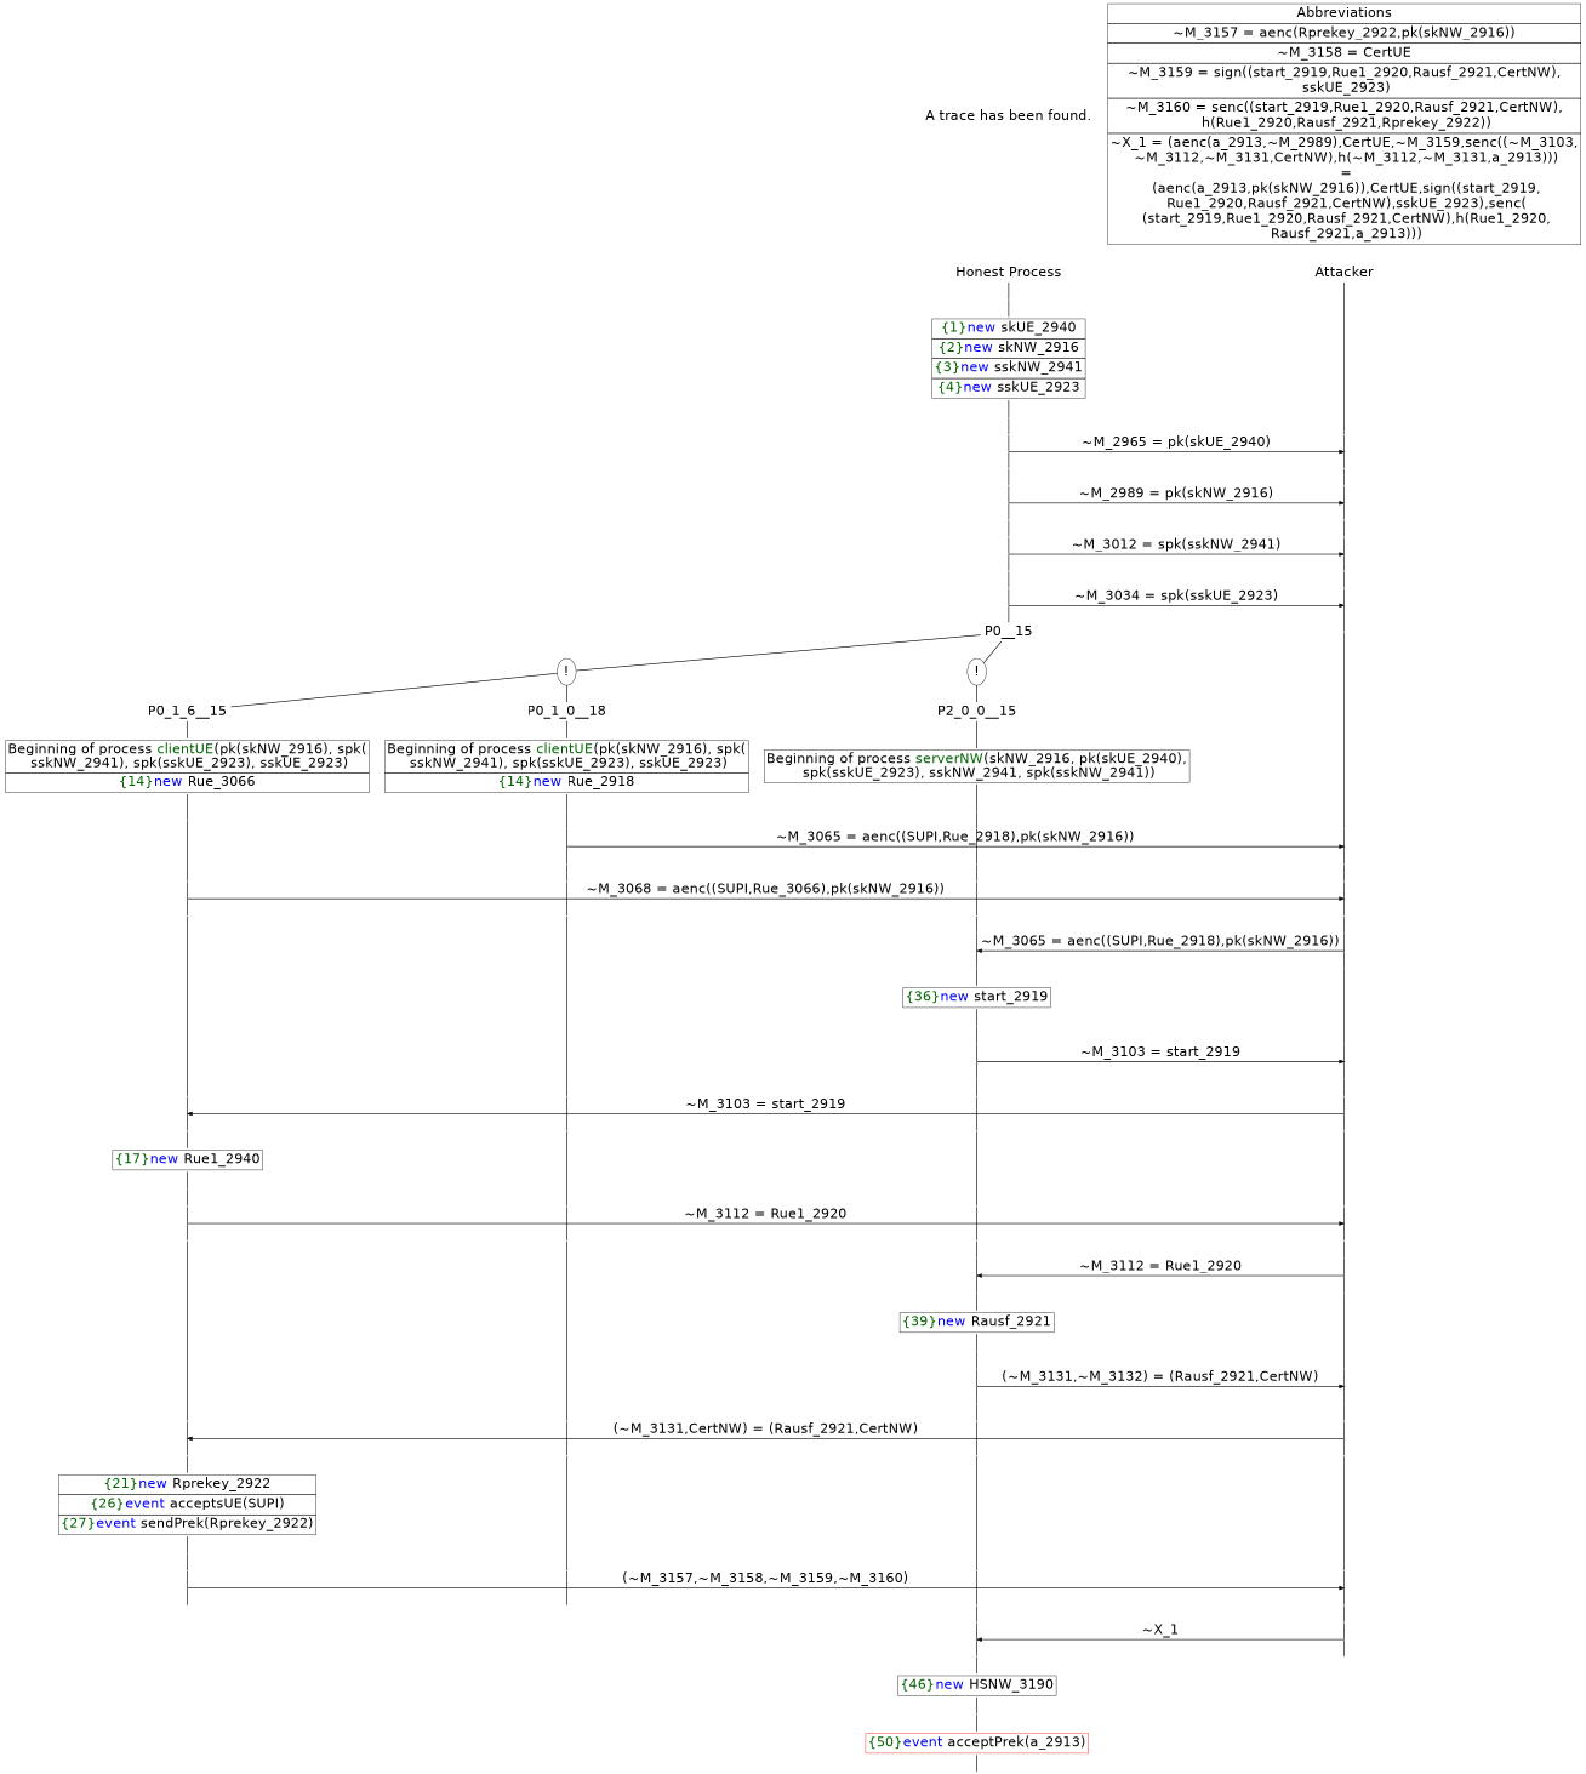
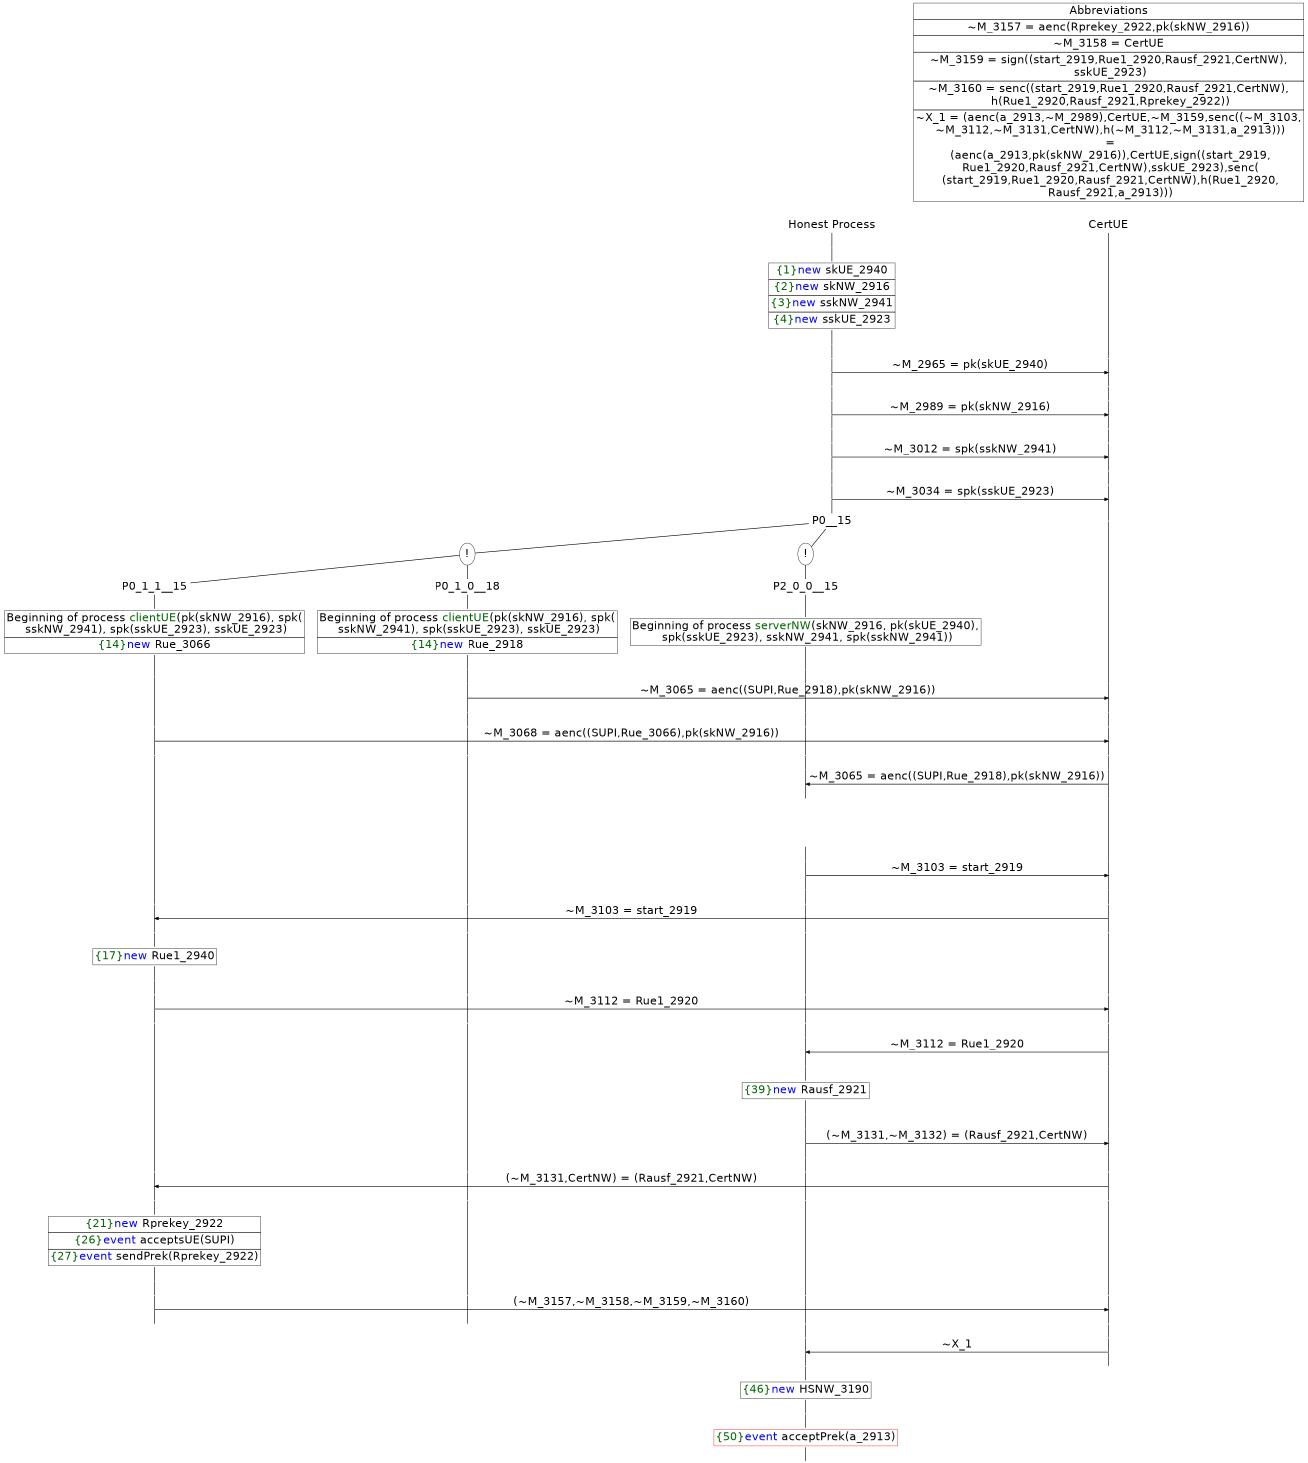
  digraph {
    fontname="DejaVu Sans"
    ordering=out
    node [fontname="DejaVu Sans" fontsize=30 shape=point]
    edge [arrowhead=none fontname="DejaVu Sans" fontsize=30 penwidth=1.6 weight=100]
    n1 [height=0 label="Honest Process" shape=plaintext width=0]
-   n2 [height=0 label=Attacker shape=plaintext width=0]
+   n2 [height=0 label=CertUE shape=plaintext width=0]
    P0__4 [height=0 width=0]
    P__1 [height=0 width=0]
    P0__5 [height=0 width=0]
    P__2 [height=0 width=0]
    P0__6 [height=0 width=0]
    P__3 [height=0 width=0]
    P0__7 [height=0 width=0]
    P__4 [height=0 width=0]
    P0__8 [height=0 width=0]
    P__5 [height=0 width=0]
    P0__9 [height=0 width=0]
    P__6 [height=0 width=0]
    P0__10 [height=0 width=0]
    P__7 [height=0 width=0]
    P0__11 [height=0 width=0]
    P__8 [height=0 width=0]
    P0__12 [height=0 width=0]
    P__9 [height=0 width=0]
    P0__13 [height=0 width=0]
    P__10 [height=0 width=0]
    P0__14 [height=0 width=0]
    P__11 [height=0 width=0]
    P0__15 [fixedsize=false height=0 shape=none width=0]
    P__12 [height=0 width=0]
    n27 [height=0 label="!" shape=ellipse width=0]
    n28 [height=0 label="!" shape=ellipse width=0]
-   P0_1_1__15 [fixedsize=false height=0 shape=none width=0 label=P0_1_6__15]
+   P0_1_1__15 [fixedsize=false height=0 shape=none width=0]
    n30 [fixedsize=false height=0 label=P0_1_0__18 shape=none width=0]
    P0_1_0__18 [height=0 width=0]
    P0_0_0__18 [height=0 width=0]
    P__13 [height=0 width=0]
    P0_1_0__19 [height=0 width=0]
    P__14 [height=0 width=0]
    P0_1_0__20 [height=0 width=0]
    P0_0_0__19 [height=0 width=0]
    P__15 [height=0 width=0]
    P0_1_1__18 [height=0 width=0]
    P0_1_0__21 [height=0 width=0]
    P0_0_0__20 [height=0 width=0]
    P__16 [height=0 width=0]
    P0_1_1__19 [height=0 width=0]
    P__17 [height=0 width=0]
    P0_1_1__21 [height=0 width=0]
    P0_1_0__23 [height=0 width=0]
    P0_0_0__30 [height=0 width=0]
    P__25 [height=0 width=0]
    P0_1_1__20 [height=0 width=0]
    P0_1_0__22 [height=0 width=0]
    P0_0_0__21 [height=0 width=0]
    P__18 [height=0 width=0]
    P0_0_0__22 [height=0 width=0]
    P__19 [height=0 width=0]
    P0_0_0__23 [height=0 width=0]
    P__20 [height=0 width=0]
    P0_0_0__24 [height=0 width=0]
    P__21 [height=0 width=0]
    P0_0_0__27 [height=0 width=0]
    P__22 [height=0 width=0]
    P0_0_0__28 [height=0 width=0]
    P__23 [height=0 width=0]
    P0_0_0__29 [height=0 width=0]
    P__24 [height=0 width=0]
    P0_1_1__22 [height=0 width=0]
    P__26 [height=0 width=0]
    P0_1_1__23 [height=0 width=0]
    P0_1_0__24 [height=0 width=0]
    P0_0_0__31 [height=0 width=0]
    P__27 [height=0 width=0]
    P0_1_1__26 [height=0 width=0]
    P0_1_0__25 [height=0 width=0]
    P0_0_0__32 [height=0 width=0]
    P__28 [height=0 width=0]
    P0_1_1__27 [height=0 width=0]
    P__29 [height=0 width=0]
    P0_1_1__28 [height=0 width=0]
    P0_1_0__26 [height=0 width=0]
    P0_0_0__33 [height=0 width=0]
    P__30 [height=0 width=0]
    P0_0_0__34 [height=0 width=0]
    P__31 [height=0 width=0]
    P0_0_0__35 [height=0 width=0]
    P__32 [height=0 width=0]
    P0_0_0__36 [height=0 width=0]
    P__33 [height=0 width=0]
    P0_0_0__39 [height=0 width=0]
    P__34 [height=0 width=0]
    P0_0_0__47 [height=0 width=0]
    P__44 [height=0 width=0]
    P0_0_0__40 [height=0 width=0]
    P__35 [height=0 width=0]
    P0_0_0__41 [height=0 width=0]
    P__36 [height=0 width=0]
    P0_1_1__29 [height=0 width=0]
    P0_1_0__27 [height=0 width=0]
    P0_0_0__42 [height=0 width=0]
    P__37 [height=0 width=0]
    P0_1_1__30 [height=0 width=0]
    P__38 [height=0 width=0]
    P0_1_1__31 [height=0 width=0]
    P0_1_0__28 [height=0 width=0]
    P0_0_0__43 [height=0 width=0]
    P__39 [height=0 width=0]
    P0_1_1__34 [height=0 width=0]
    P0_1_0__29 [height=0 width=0]
    P0_0_0__44 [height=0 width=0]
    P__40 [height=0 width=0]
    P0_1_1__35 [height=0 width=0]
    P__41 [height=0 width=0]
    P0_1_1__36 [height=0 width=0]
    P0_1_0__30 [height=0 width=0]
    P0_0_0__45 [height=0 width=0]
    P__42 [height=0 width=0]
    P0_0_0__46 [height=0 width=0]
    P__43 [height=0 width=0]
    P0_0_0__48 [height=0 width=0]
    P__45 [height=0 width=0]
    P0__1 [height=0 width=0]
    n120 [fixedsize=false height=0 label=P2_0_0__15 shape=none width=0]
    n121 [height=0 label=<<TABLE BORDER="0" CELLBORDER="1" CELLSPACING="0" CELLPADDING="4"> <TR><TD>Beginning of process <FONT COLOR="darkgreen">clientUE</FONT>(pk(skNW_2916), spk(<br/> sskNW_2941), spk(sskUE_2923), sskUE_2923)</TD></TR><TR><TD><FONT COLOR="darkgreen">{14}</FONT><FONT COLOR="blue">new </FONT>Rue_3066</TD></TR></TABLE>> shape=plaintext width=0]
    n122 [height=0 label=<<TABLE BORDER="0" CELLBORDER="1" CELLSPACING="0" CELLPADDING="4"> <TR><TD>Beginning of process <FONT COLOR="darkgreen">clientUE</FONT>(pk(skNW_2916), spk(<br/> sskNW_2941), spk(sskUE_2923), sskUE_2923)</TD></TR><TR><TD><FONT COLOR="darkgreen">{14}</FONT><FONT COLOR="blue">new </FONT>Rue_2918</TD></TR></TABLE>> shape=plaintext width=0]
-   n123 [height=0 label=<<TABLE BORDER="0" CELLBORDER="1" CELLSPACING="0" CELLPADDING="4"> <TR><TD><FONT COLOR="darkgreen">{36}</FONT><FONT COLOR="blue">new </FONT>start_2919</TD></TR></TABLE>> shape=plaintext width=0]
    n124 [height=0 label=<<TABLE BORDER="0" CELLBORDER="1" CELLSPACING="0" CELLPADDING="4"> <TR><TD><FONT COLOR="darkgreen">{17}</FONT><FONT COLOR="blue">new </FONT>Rue1_2940</TD></TR></TABLE>> shape=plaintext width=0]
    n125 [height=0 label=<<TABLE BORDER="0" CELLBORDER="1" CELLSPACING="0" CELLPADDING="4"> <TR><TD><FONT COLOR="darkgreen">{39}</FONT><FONT COLOR="blue">new </FONT>Rausf_2921</TD></TR></TABLE>> shape=plaintext width=0]
    n126 [height=0 label=<<TABLE BORDER="0" CELLBORDER="1" CELLSPACING="0" CELLPADDING="4"> <TR><TD><FONT COLOR="darkgreen">{21}</FONT><FONT COLOR="blue">new </FONT>Rprekey_2922</TD></TR><TR><TD><FONT COLOR="darkgreen">{26}</FONT><FONT COLOR="blue">event</FONT> acceptsUE(SUPI)</TD></TR><TR><TD><FONT COLOR="darkgreen">{27}</FONT><FONT COLOR="blue">event</FONT> sendPrek(Rprekey_2922)</TD></TR></TABLE>> shape=plaintext width=0]
    n127 [height=0 label=<<TABLE BORDER="0" CELLBORDER="1" CELLSPACING="0" CELLPADDING="4"> <TR><TD><FONT COLOR="darkgreen">{46}</FONT><FONT COLOR="blue">new </FONT>HSNW_3190</TD></TR></TABLE>> shape=plaintext width=0]
-   n128 [height=0 label=<A trace has been found.<br/> > shape=plaintext width=0]
    n129 [height=0 label=<<TABLE BORDER="0" CELLBORDER="1" CELLSPACING="0" CELLPADDING="4"> <TR><TD><FONT COLOR="darkgreen">{1}</FONT><FONT COLOR="blue">new </FONT>skUE_2940</TD></TR><TR><TD><FONT COLOR="darkgreen">{2}</FONT><FONT COLOR="blue">new </FONT>skNW_2916</TD></TR><TR><TD><FONT COLOR="darkgreen">{3}</FONT><FONT COLOR="blue">new </FONT>sskNW_2941</TD></TR><TR><TD><FONT COLOR="darkgreen">{4}</FONT><FONT COLOR="blue">new </FONT>sskUE_2923</TD></TR></TABLE>> shape=plaintext width=0]
    P0__3 [height=0 width=0]
    n131 [height=0 label=<<TABLE BORDER="0" CELLBORDER="1" CELLSPACING="0" CELLPADDING="4"> <TR><TD>Beginning of process <FONT COLOR="darkgreen">serverNW</FONT>(skNW_2916, pk(skUE_2940),<br/> spk(sskUE_2923), sskNW_2941, spk(sskNW_2941))</TD></TR></TABLE>> shape=plaintext width=0]
    P0_0_0__17 [height=0 width=0]
    P0_1_1__17 [height=0 width=0]
    P0_1_0__17 [height=0 width=0]
    P0_0_0__26 [height=0 width=0]
    P0_1_1__25 [height=0 width=0]
    P0_0_0__38 [height=0 width=0]
    P0_1_1__33 [height=0 width=0]
    P0_0_0__50 [height=0 width=0]
    n140 [color=red height=0 label=<<TABLE BORDER="0" CELLBORDER="1" CELLSPACING="0" CELLPADDING="4"> <TR><TD><FONT COLOR="darkgreen">{50}</FONT><FONT COLOR="blue">event</FONT> acceptPrek(a_2913)</TD></TR></TABLE>> shape=plaintext width=0]
    P0_0_0__52 [height=0 width=0]
    n142 [height=0 label=<<TABLE BORDER="0" CELLBORDER="1" CELLSPACING="0" CELLPADDING="4"><TR> <TD> Abbreviations </TD></TR><TR><TD>~M_3157 = aenc(Rprekey_2922,pk(skNW_2916))</TD></TR><TR><TD>~M_3158 = CertUE</TD></TR><TR><TD>~M_3159 = sign((start_2919,Rue1_2920,Rausf_2921,CertNW),<br/> sskUE_2923)</TD></TR><TR><TD>~M_3160 = senc((start_2919,Rue1_2920,Rausf_2921,CertNW),<br/> h(Rue1_2920,Rausf_2921,Rprekey_2922))</TD></TR><TR><TD>~X_1 = (aenc(a_2913,~M_2989),CertUE,~M_3159,senc((~M_3103,<br/> ~M_3112,~M_3131,CertNW),h(~M_3112,~M_3131,a_2913)))<br/> =<br/> (aenc(a_2913,pk(skNW_2916)),CertUE,sign((start_2919,<br/> Rue1_2920,Rausf_2921,CertNW),sskUE_2923),senc(<br/> (start_2919,Rue1_2920,Rausf_2921,CertNW),h(Rue1_2920,<br/> Rausf_2921,a_2913)))</TD></TR></TABLE>> shape=plaintext width=0]
    subgraph sub_1 {
      rank=same
      n1
      n2
    }
    subgraph sub_2 {
      rank=same
      P0__4
      P__1
    }
    subgraph sub_3 {
      rank=same
      P0__5
      P__2
    }
    subgraph sub_4 {
      rank=same
      P0__6
      P__3
    }
    subgraph sub_5 {
      rank=same
      P0__7
      P__4
    }
    subgraph sub_6 {
      rank=same
      P0__8
      P__5
    }
    subgraph sub_7 {
      rank=same
      P0__9
      P__6
    }
    subgraph sub_8 {
      rank=same
      P0__10
      P__7
    }
    subgraph sub_9 {
      rank=same
      P0__11
      P__8
    }
    subgraph sub_10 {
      rank=same
      P0__12
      P__9
    }
    subgraph sub_11 {
      rank=same
      P0__13
      P__10
    }
    subgraph sub_12 {
      rank=same
      P0__14
      P__11
    }
    subgraph sub_13 {
      rank=same
      P0__15
      P__12
    }
    subgraph sub_14 {
      rank=same
      n27
      n28
    }
    subgraph sub_15 {
      rank=same
      P0_1_1__15
      n30
    }
    subgraph sub_16 {
      rank=same
      P0_1_0__18
      P0_0_0__18
      P__13
    }
    subgraph sub_17 {
      rank=same
      P0_1_0__19
      P__14
    }
    subgraph sub_18 {
      rank=same
      P0_1_0__20
      P0_0_0__19
      P__15
    }
    subgraph sub_19 {
      rank=same
      P0_1_1__18
      P0_1_0__21
      P0_0_0__20
      P__16
    }
    subgraph sub_20 {
      rank=same
      P0_1_1__19
      P__17
    }
    subgraph sub_21 {
      rank=same
      P0_1_1__21
      P0_1_0__23
      P0_0_0__30
      P__25
    }
    subgraph sub_22 {
      rank=same
      P0_1_1__20
      P0_1_0__22
      P0_0_0__21
      P__18
    }
    subgraph sub_23 {
      rank=same
      P0_0_0__22
      P__19
    }
    subgraph sub_24 {
      rank=same
      P0_0_0__23
      P__20
    }
    subgraph sub_25 {
      rank=same
      P0_0_0__24
      P__21
    }
    subgraph sub_26 {
      rank=same
      P0_0_0__27
      P__22
    }
    subgraph sub_27 {
      rank=same
      P0_0_0__28
      P__23
    }
    subgraph sub_28 {
      rank=same
      P0_0_0__29
      P__24
    }
    subgraph sub_29 {
      rank=same
      P0_1_1__22
      P__26
    }
    subgraph sub_30 {
      rank=same
      P0_1_1__23
      P0_1_0__24
      P0_0_0__31
      P__27
    }
    subgraph sub_31 {
      rank=same
      P0_1_1__26
      P0_1_0__25
      P0_0_0__32
      P__28
    }
    subgraph sub_32 {
      rank=same
      P0_1_1__27
      P__29
    }
    subgraph sub_33 {
      rank=same
      P0_1_1__28
      P0_1_0__26
      P0_0_0__33
      P__30
    }
    subgraph sub_34 {
      rank=same
      P0_0_0__34
      P__31
    }
    subgraph sub_35 {
      rank=same
      P0_0_0__35
      P__32
    }
    subgraph sub_36 {
      rank=same
      P0_0_0__36
      P__33
    }
    subgraph sub_37 {
      rank=same
      P0_0_0__39
      P__34
    }
    subgraph sub_38 {
      rank=same
      P0_0_0__47
      P__44
    }
    subgraph sub_39 {
      rank=same
      P0_0_0__40
      P__35
    }
    subgraph sub_40 {
      rank=same
      P0_0_0__41
      P__36
    }
    subgraph sub_41 {
      rank=same
      P0_1_1__29
      P0_1_0__27
      P0_0_0__42
      P__37
    }
    subgraph sub_42 {
      rank=same
      P0_1_1__30
      P__38
    }
    subgraph sub_43 {
      rank=same
      P0_1_1__31
      P0_1_0__28
      P0_0_0__43
      P__39
    }
    subgraph sub_44 {
      rank=same
      P0_1_1__34
      P0_1_0__29
      P0_0_0__44
      P__40
    }
    subgraph sub_45 {
      rank=same
      P0_1_1__35
      P__41
    }
    subgraph sub_46 {
      rank=same
      P0_1_1__36
      P0_1_0__30
      P0_0_0__45
      P__42
    }
    subgraph sub_47 {
      rank=same
      P0_0_0__46
      P__43
    }
    subgraph sub_48 {
      rank=same
      P0_0_0__48
      P__45
    }
    n1 -> P0__1
    n2 -> P__1
    P0__4 -> P0__5
    P__1 -> P__2
    P0__5 -> P__2 [arrowhead=normal label=<~M_2965 = pk(skUE_2940)> weight=""]
    P0__5 -> P0__6
    P__2 -> P__3
    P0__6 -> P0__7
    P__3 -> P__4
    P0__7 -> P0__8
    P__4 -> P__5
    P0__8 -> P__5 [arrowhead=normal label=<~M_2989 = pk(skNW_2916)> weight=""]
    P0__8 -> P0__9
    P__5 -> P__6
    P0__9 -> P0__10
    P__6 -> P__7
    P0__10 -> P0__11
    P__7 -> P__8
    P0__11 -> P__8 [arrowhead=normal label=<~M_3012 = spk(sskNW_2941)> weight=""]
    P0__11 -> P0__12
    P__8 -> P__9
    P0__12 -> P0__13
    P__9 -> P__10
    P0__13 -> P0__14
    P__10 -> P__11
    P0__14 -> P__11 [arrowhead=normal label=<~M_3034 = spk(sskUE_2923)> weight=""]
    P0__14 -> P0__15
    P__11 -> P__12
    P0__15 -> n27 [weight=""]
    P0__15 -> n28 [weight=""]
    P__12 -> P__13
    n27 -> P0_1_1__15 [weight=""]
    n27 -> n30 [weight=""]
    n28 -> n120
    P0_1_1__15 -> n121
    n30 -> n122
    P0_1_0__18 -> P0_1_0__19
    P0_0_0__18 -> P0_0_0__19
    P__13 -> P__14
    P0_1_0__19 -> P__14 [arrowhead=normal label=<~M_3065 = aenc((SUPI,Rue_2918),pk(skNW_2916))> weight=""]
    P0_1_0__19 -> P0_1_0__20
    P__14 -> P__15
    P0_1_0__20 -> P0_1_0__21
    P0_0_0__19 -> P0_0_0__20
    P__15 -> P__16
    P0_1_1__18 -> P0_1_1__19
    P0_1_0__21 -> P0_1_0__22
    P0_0_0__20 -> P0_0_0__21
    P__16 -> P__17
    P0_1_1__19 -> P__17 [arrowhead=normal label=<~M_3068 = aenc((SUPI,Rue_3066),pk(skNW_2916))> weight=""]
    P0_1_1__19 -> P0_1_1__20
    P__17 -> P__18
    P0_1_1__21 -> P0_1_1__22
    P0_1_0__23 -> P0_1_0__24
    P0_0_0__30 -> P0_0_0__31
    P__25 -> P__26
    P0_1_1__20 -> P0_1_1__21
    P0_1_0__22 -> P0_1_0__23
    P0_0_0__21 -> P0_0_0__22
    P__18 -> P__19
    P0_0_0__22 -> P0_0_0__23
    P__19 -> P__20
    P0_0_0__23 -> P__20 [arrowhead=normal dir=back label=<~M_3065 = aenc((SUPI,Rue_2918),pk(skNW_2916))> weight=""]
    P0_0_0__23 -> P0_0_0__24
    P__20 -> P__21
-   P0_0_0__24 -> n123
    P__21 -> P__22
    P0_0_0__27 -> P0_0_0__28
    P__22 -> P__23
    P0_0_0__28 -> P__23 [arrowhead=normal label=<~M_3103 = start_2919> weight=""]
    P0_0_0__28 -> P0_0_0__29
    P__23 -> P__24
    P0_0_0__29 -> P0_0_0__30
    P__24 -> P__25
    P0_1_1__22 -> P__26 [arrowhead=normal dir=back label=<~M_3103 = start_2919> weight=""]
    P0_1_1__22 -> P0_1_1__23
    P__26 -> P__27
    P0_1_1__23 -> n124
    P0_1_0__24 -> P0_1_0__25
    P0_0_0__31 -> P0_0_0__32
    P__27 -> P__28
    P0_1_1__26 -> P0_1_1__27
    P0_1_0__25 -> P0_1_0__26
    P0_0_0__32 -> P0_0_0__33
    P__28 -> P__29
    P0_1_1__27 -> P__29 [arrowhead=normal label=<~M_3112 = Rue1_2920> weight=""]
    P0_1_1__27 -> P0_1_1__28
    P__29 -> P__30
    P0_1_1__28 -> P0_1_1__29
    P0_1_0__26 -> P0_1_0__27
    P0_0_0__33 -> P0_0_0__34
    P__30 -> P__31
    P0_0_0__34 -> P0_0_0__35
    P__31 -> P__32
    P0_0_0__35 -> P__32 [arrowhead=normal dir=back label=<~M_3112 = Rue1_2920> weight=""]
    P0_0_0__35 -> P0_0_0__36
    P__32 -> P__33
    P0_0_0__36 -> n125
    P__33 -> P__34
    P0_0_0__39 -> P0_0_0__40
    P__34 -> P__35
    P0_0_0__47 -> P__44 [arrowhead=normal dir=back label=<~X_1> weight=""]
    P0_0_0__47 -> P0_0_0__48
    P__44 -> P__45
    P0_0_0__40 -> P__35 [arrowhead=normal label=<(~M_3131,~M_3132) = (Rausf_2921,CertNW)> weight=""]
    P0_0_0__40 -> P0_0_0__41
    P__35 -> P__36
    P0_0_0__41 -> P0_0_0__42
    P__36 -> P__37
    P0_1_1__29 -> P0_1_1__30
    P0_1_0__27 -> P0_1_0__28
    P0_0_0__42 -> P0_0_0__43
    P__37 -> P__38
    P0_1_1__30 -> P__38 [arrowhead=normal dir=back label=<(~M_3131,CertNW) = (Rausf_2921,CertNW)> weight=""]
    P0_1_1__30 -> P0_1_1__31
    P__38 -> P__39
    P0_1_1__31 -> n126
    P0_1_0__28 -> P0_1_0__29
    P0_0_0__43 -> P0_0_0__44
    P__39 -> P__40
    P0_1_1__34 -> P0_1_1__35
    P0_1_0__29 -> P0_1_0__30
    P0_0_0__44 -> P0_0_0__45
    P__40 -> P__41
    P0_1_1__35 -> P__41 [arrowhead=normal label=<(~M_3157,~M_3158,~M_3159,~M_3160)> weight=""]
    P0_1_1__35 -> P0_1_1__36
    P__41 -> P__42
    P0_0_0__45 -> P0_0_0__46
    P__42 -> P__43
    P0_0_0__46 -> P0_0_0__47
    P__43 -> P__44
    P0_0_0__48 -> n127
    P0__1 -> n129
    n120 -> n131
    n121 -> P0_1_1__17
    n122 -> P0_1_0__17
-   n123 -> P0_0_0__26
    n124 -> P0_1_1__25
    n125 -> P0_0_0__38
    n126 -> P0_1_1__33
    n127 -> P0_0_0__50
-   n128 -> n1 [style=invisible]
    n129 -> P0__3
    P0__3 -> P0__4
    n131 -> P0_0_0__17
    P0_0_0__17 -> P0_0_0__18
    P0_1_1__17 -> P0_1_1__18
    P0_1_0__17 -> P0_1_0__18
    P0_0_0__26 -> P0_0_0__27
    P0_1_1__25 -> P0_1_1__26
    P0_0_0__38 -> P0_0_0__39
    P0_1_1__33 -> P0_1_1__34
    P0_0_0__50 -> n140
    n140 -> P0_0_0__52
    n142 -> n2 [style=invisible]
  }
